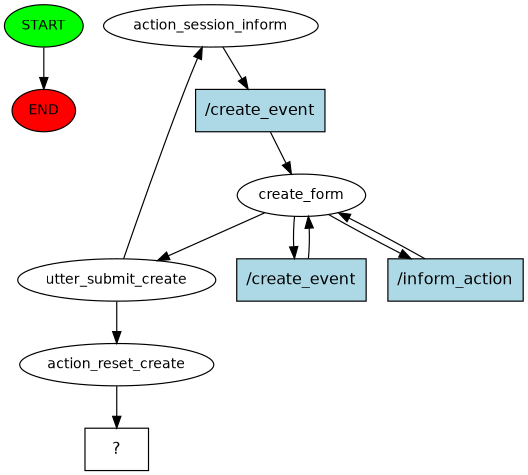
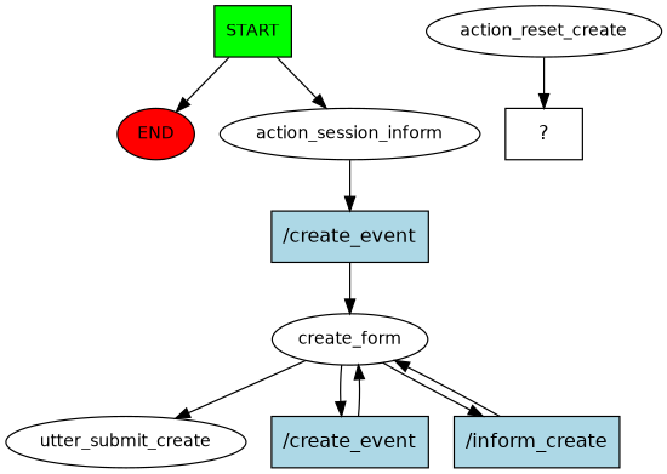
  digraph {
    fontname="DejaVu Sans"
    node [fontname="DejaVu Sans" fontsize=12]
    edge [fontname="DejaVu Sans"]
-   n1 [fillcolor=green label=START style=filled]
+   n1 [fillcolor=green label=START style=filled shape=box]
    n2 [fillcolor=red label=END style=filled]
    n3 [label=action_session_inform]
    n4 [fillcolor=lightblue label="/create_event" shape=rect style=filled fontsize=""]
    n5 [label=create_form]
    n6 [label=utter_submit_create]
    n7 [fillcolor=lightblue label="/create_event" shape=rect style=filled fontsize=""]
-   n8 [fillcolor=lightblue label="/inform_action" shape=rect style=filled fontsize=""]
+   n8 [fillcolor=lightblue label="/inform_create" shape=rect style=filled fontsize=""]
    n9 [label=action_reset_create]
    n10 [label="  ?  " shape=rect fontsize=""]
    n1 -> n2
-   n6 -> n3
+   n1 -> n3
    n3 -> n4
    n4 -> n5
    n5 -> n6
    n5 -> n7
    n5 -> n8
-   n6 -> n9
    n7 -> n5
    n8 -> n5
    n9 -> n10
  }
